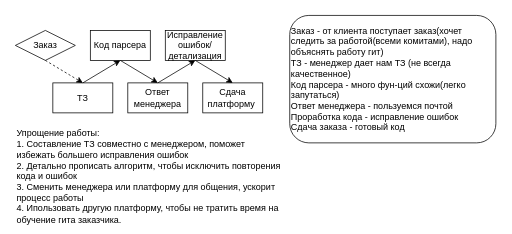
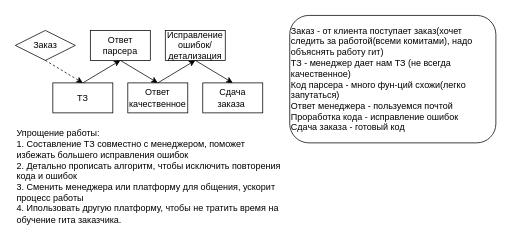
  <mxCell id="0" />
  <mxCell id="1" parent="0" />
  <mxCell id="2" value="Заказ" style="rhombus;whiteSpace=wrap;html=1;" vertex="1" parent="1"><mxGeometry x="20" y="40" width="80" height="40" as="geometry" /></mxCell>
- <mxCell id="3" value="Код парсера" style="rounded=0;whiteSpace=wrap;html=1;" vertex="1" parent="1"><mxGeometry x="120" y="40" width="80" height="40" as="geometry" /></mxCell>
+ <mxCell id="3" value="Ответ парсера" style="rounded=0;whiteSpace=wrap;html=1;" vertex="1" parent="1"><mxGeometry x="120" y="40" width="80" height="40" as="geometry" /></mxCell>
  <mxCell id="4" value="Исправление ошибок/детализация" style="rounded=0;whiteSpace=wrap;html=1;" vertex="1" parent="1"><mxGeometry x="220" y="40" width="80" height="40" as="geometry" /></mxCell>
  <mxCell id="5" value="ТЗ" style="rounded=0;whiteSpace=wrap;html=1;" vertex="1" parent="1"><mxGeometry x="70" y="110" width="80" height="40" as="geometry" /></mxCell>
- <mxCell id="6" value="Ответ менеджера" style="rounded=0;whiteSpace=wrap;html=1;" vertex="1" parent="1"><mxGeometry x="170" y="110" width="80" height="40" as="geometry" /></mxCell>
- <mxCell id="7" value="Сдача платформу&amp;nbsp;" style="rounded=0;whiteSpace=wrap;html=1;" vertex="1" parent="1"><mxGeometry x="270" y="110" width="80" height="40" as="geometry" /></mxCell>
+ <mxCell id="6" value="Ответ качественное" style="rounded=0;whiteSpace=wrap;html=1;" vertex="1" parent="1"><mxGeometry x="170" y="110" width="80" height="40" as="geometry" /></mxCell>
+ <mxCell id="7" value="Сдача заказа&amp;nbsp;" style="rounded=0;whiteSpace=wrap;html=1;" vertex="1" parent="1"><mxGeometry x="270" y="110" width="80" height="40" as="geometry" /></mxCell>
  <mxCell id="8" value="" style="endArrow=classic;html=1;entryX=0.5;entryY=1;entryDx=0;entryDy=0;" edge="1" parent="1" target="3"><mxGeometry width="50" height="50" relative="1" as="geometry"><mxPoint x="110" y="110" as="sourcePoint" /><mxPoint x="160" y="60" as="targetPoint" /></mxGeometry></mxCell>
  <mxCell id="9" value="" style="endArrow=classic;html=1;exitX=0.5;exitY=1;exitDx=0;exitDy=0;entryX=0.5;entryY=0;entryDx=0;entryDy=0;dashed=1;" edge="1" parent="1" source="2" target="5"><mxGeometry width="50" height="50" relative="1" as="geometry"><mxPoint x="120" y="120" as="sourcePoint" /><mxPoint x="110" y="100" as="targetPoint" /></mxGeometry></mxCell>
  <mxCell id="10" value="" style="endArrow=classic;html=1;exitX=0.5;exitY=1;exitDx=0;exitDy=0;entryX=0.5;entryY=0;entryDx=0;entryDy=0;" edge="1" parent="1"><mxGeometry width="50" height="50" relative="1" as="geometry"><mxPoint x="160" y="80" as="sourcePoint" /><mxPoint x="210" y="110" as="targetPoint" /></mxGeometry></mxCell>
  <mxCell id="11" value="" style="endArrow=classic;html=1;entryX=0.5;entryY=1;entryDx=0;entryDy=0;" edge="1" parent="1"><mxGeometry width="50" height="50" relative="1" as="geometry"><mxPoint x="210" y="110" as="sourcePoint" /><mxPoint x="260" y="80" as="targetPoint" /></mxGeometry></mxCell>
  <mxCell id="12" value="Заказ - от клиента поступает заказ(хочет следить за работой(всеми комитами), надо объяснять работу гит)&lt;br&gt;ТЗ - менеджер дает нам ТЗ (не всегда качественное)&lt;br&gt;Код парсера - много фун-ций схожи(легко запутаться)&lt;br&gt;Ответ менеджера - пользуемся почтой&amp;nbsp;&lt;br&gt;Проработка кода - исправление ошибок&lt;br&gt;Сдача заказа - готовый код&amp;nbsp;" style="rounded=1;whiteSpace=wrap;html=1;align=left;" vertex="1" parent="1"><mxGeometry x="386" y="20" width="275" height="170" as="geometry" /></mxCell>
  <mxCell id="13" value="" style="endArrow=classic;html=1;exitX=0.5;exitY=1;exitDx=0;exitDy=0;entryX=0.5;entryY=0;entryDx=0;entryDy=0;" edge="1" parent="1"><mxGeometry width="50" height="50" relative="1" as="geometry"><mxPoint x="260" y="80" as="sourcePoint" /><mxPoint x="310" y="110" as="targetPoint" /></mxGeometry></mxCell>
  <mxCell id="14" value="Упрощение работы:&lt;br&gt;1. Составление ТЗ совместно с менеджером, поможет избежать большего исправления ошибок&amp;nbsp;&lt;br&gt;2. Детально прописать алгоритм, чтобы исключить повторения кода и ошибок&lt;br&gt;3. Сменить менеджера или платформу для общения, ускорит процесс работы&amp;nbsp;&lt;br&gt;4. Ипользовать другую платформу, чтобы не тратить время на обучение гита заказчика.&lt;br&gt;" style="text;html=1;strokeColor=none;fillColor=none;align=left;verticalAlign=middle;whiteSpace=wrap;rounded=0;" vertex="1" parent="1"><mxGeometry x="20" y="180" width="360" height="110" as="geometry" /></mxCell>
